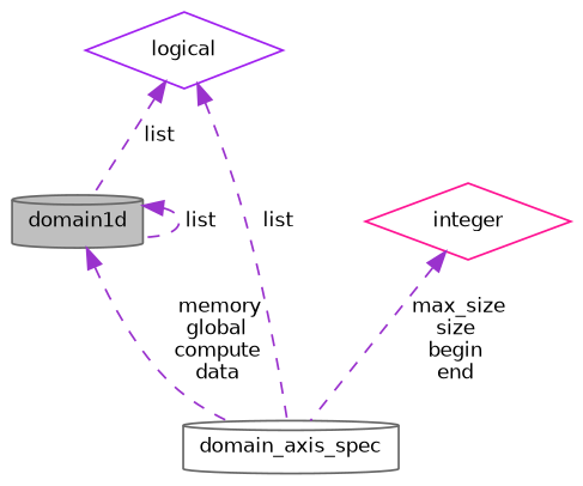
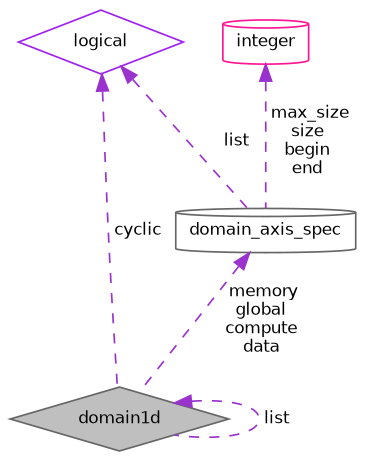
  digraph {
    node [color=gray40 fillcolor=white fontname=Helvetica fontsize=10 shape=cylinder style=filled]
    edge [color=darkorchid3 dir=back fontname=Helvetica fontsize=10 labelfontname=Helvetica labelfontsize=10 style=dashed]
-   n1 [fillcolor=grey75 fontcolor=black height=0.2 label=domain1d width=0.4]
+   n1 [fillcolor=grey75 fontcolor=black height=0.2 label=domain1d shape=diamond width=0.4]
    n2 [color=purple height=0.2 label=logical shape=diamond width=0.4]
    n3 [height=0.2 label=domain_axis_spec width=0.4]
-   n4 [color=deeppink height=0.2 label=integer shape=diamond width=0.4]
+   n4 [color=deeppink height=0.2 label=integer width=0.4]
    n1 -> n1 [label=" list"]
-   n2 -> n1 [label=" list"]
+   n2 -> n1 [label=" cyclic"]
    n2 -> n3 [label=" list"]
-   n1 -> n3 [label=" memory\nglobal\ncompute\ndata"]
+   n3 -> n1 [label=" memory\nglobal\ncompute\ndata"]
    n4 -> n3 [label=" max_size\nsize\nbegin\nend"]
  }
